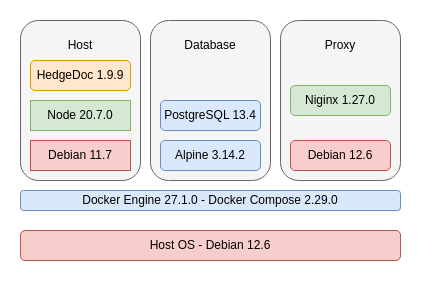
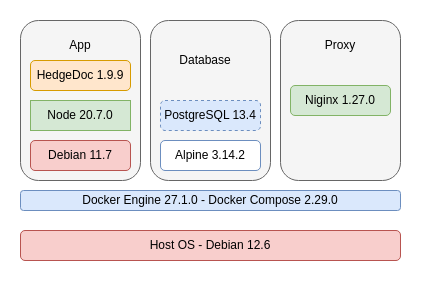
  <mxCell id="0" />
  <mxCell id="1" parent="0" />
  <mxCell id="2" value="Host OS - Debian 12.6" style="rounded=1;whiteSpace=wrap;html=1;fillColor=#f8cecc;strokeColor=#b85450;" vertex="1" parent="1"><mxGeometry x="20" y="230" width="380" height="30" as="geometry" /></mxCell>
  <mxCell id="3" value="D&lt;span style=&quot;background-color: initial;&quot;&gt;ocker Engine 27.1.0 - Docker Compose 2.29.0&lt;/span&gt;" style="rounded=1;whiteSpace=wrap;html=1;fillColor=#dae8fc;strokeColor=#6c8ebf;" vertex="1" parent="1"><mxGeometry x="20" y="190" width="380" height="20" as="geometry" /></mxCell>
  <mxCell id="4" value="" style="rounded=1;whiteSpace=wrap;html=1;fillColor=#f5f5f5;fontColor=#333333;strokeColor=#666666;" vertex="1" parent="1"><mxGeometry x="20" y="20" width="120" height="160" as="geometry" /></mxCell>
  <mxCell id="5" value="" style="rounded=1;whiteSpace=wrap;html=1;fillColor=#f5f5f5;fontColor=#333333;strokeColor=#666666;" vertex="1" parent="1"><mxGeometry x="150" y="20" width="120" height="160" as="geometry" /></mxCell>
  <mxCell id="6" value="" style="rounded=1;whiteSpace=wrap;html=1;fillColor=#f5f5f5;fontColor=#333333;strokeColor=#666666;" vertex="1" parent="1"><mxGeometry x="280" y="20" width="120" height="160" as="geometry" /></mxCell>
  <mxCell id="7" value="Node 20.7.0" style="whiteSpace=wrap;html=1;fillColor=#d5e8d4;strokeColor=#82b366;rounded=0;" vertex="1" parent="1"><mxGeometry x="30" y="100" width="100" height="30" as="geometry" /></mxCell>
  <mxCell id="8" value="HedgeDoc 1.9.9" style="rounded=1;whiteSpace=wrap;html=1;fillColor=#ffe6cc;strokeColor=#d79b00;" vertex="1" parent="1"><mxGeometry x="30" y="60" width="100" height="30" as="geometry" /></mxCell>
- <mxCell id="9" value="Debian 11.7" style="whiteSpace=wrap;html=1;fillColor=#f8cecc;strokeColor=#b85450;rounded=0;" vertex="1" parent="1"><mxGeometry x="30" y="140" width="100" height="30" as="geometry" /></mxCell>
- <mxCell id="10" value="Alpine 3.14.2" style="rounded=1;whiteSpace=wrap;html=1;fillColor=#dae8fc;strokeColor=#6c8ebf;" vertex="1" parent="1"><mxGeometry x="160" y="140" width="100" height="30" as="geometry" /></mxCell>
- <mxCell id="11" value="PostgreSQL 13.4" style="rounded=1;whiteSpace=wrap;html=1;fillColor=#dae8fc;strokeColor=#6c8ebf;" vertex="1" parent="1"><mxGeometry x="160" y="100" width="100" height="30" as="geometry" /></mxCell>
+ <mxCell id="9" value="Debian 11.7" style="rounded=1;whiteSpace=wrap;html=1;fillColor=#f8cecc;strokeColor=#b85450;" vertex="1" parent="1"><mxGeometry x="30" y="140" width="100" height="30" as="geometry" /></mxCell>
+ <mxCell id="10" value="Alpine 3.14.2" style="rounded=1;whiteSpace=wrap;html=1;fillColor=#ffffff;strokeColor=#6c8ebf;" vertex="1" parent="1"><mxGeometry x="160" y="140" width="100" height="30" as="geometry" /></mxCell>
+ <mxCell id="11" value="PostgreSQL 13.4" style="rounded=1;whiteSpace=wrap;html=1;fillColor=#dae8fc;strokeColor=#6c8ebf;dashed=1;" vertex="1" parent="1"><mxGeometry x="160" y="100" width="100" height="30" as="geometry" /></mxCell>
  <mxCell id="12" value="Niginx 1.27.0" style="rounded=1;whiteSpace=wrap;html=1;fillColor=#d5e8d4;strokeColor=#82b366;" vertex="1" parent="1"><mxGeometry x="290" y="85" width="100" height="30" as="geometry" /></mxCell>
- <mxCell id="13" value="Debian 12.6" style="rounded=1;whiteSpace=wrap;html=1;fillColor=#f8cecc;strokeColor=#b85450;" vertex="1" parent="1"><mxGeometry x="290" y="140" width="100" height="30" as="geometry" /></mxCell>
- <mxCell id="14" value="Host" style="text;html=1;align=center;verticalAlign=middle;whiteSpace=wrap;rounded=0;" vertex="1" parent="1"><mxGeometry x="50" y="30" width="60" height="30" as="geometry" /></mxCell>
- <mxCell id="15" value="Database" style="text;html=1;align=center;verticalAlign=middle;whiteSpace=wrap;rounded=0;" vertex="1" parent="1"><mxGeometry x="180" y="30" width="60" height="30" as="geometry" /></mxCell>
+ <mxCell id="14" value="App" style="text;html=1;align=center;verticalAlign=middle;whiteSpace=wrap;rounded=0;" vertex="1" parent="1"><mxGeometry x="50" y="30" width="60" height="30" as="geometry" /></mxCell>
+ <mxCell id="15" value="Database" style="text;html=1;align=center;verticalAlign=middle;whiteSpace=wrap;rounded=0;" vertex="1" parent="1"><mxGeometry x="175" y="45" width="60" height="30" as="geometry" /></mxCell>
  <mxCell id="16" value="Proxy" style="text;html=1;align=center;verticalAlign=middle;whiteSpace=wrap;rounded=0;" vertex="1" parent="1"><mxGeometry x="310" y="30" width="60" height="30" as="geometry" /></mxCell>
